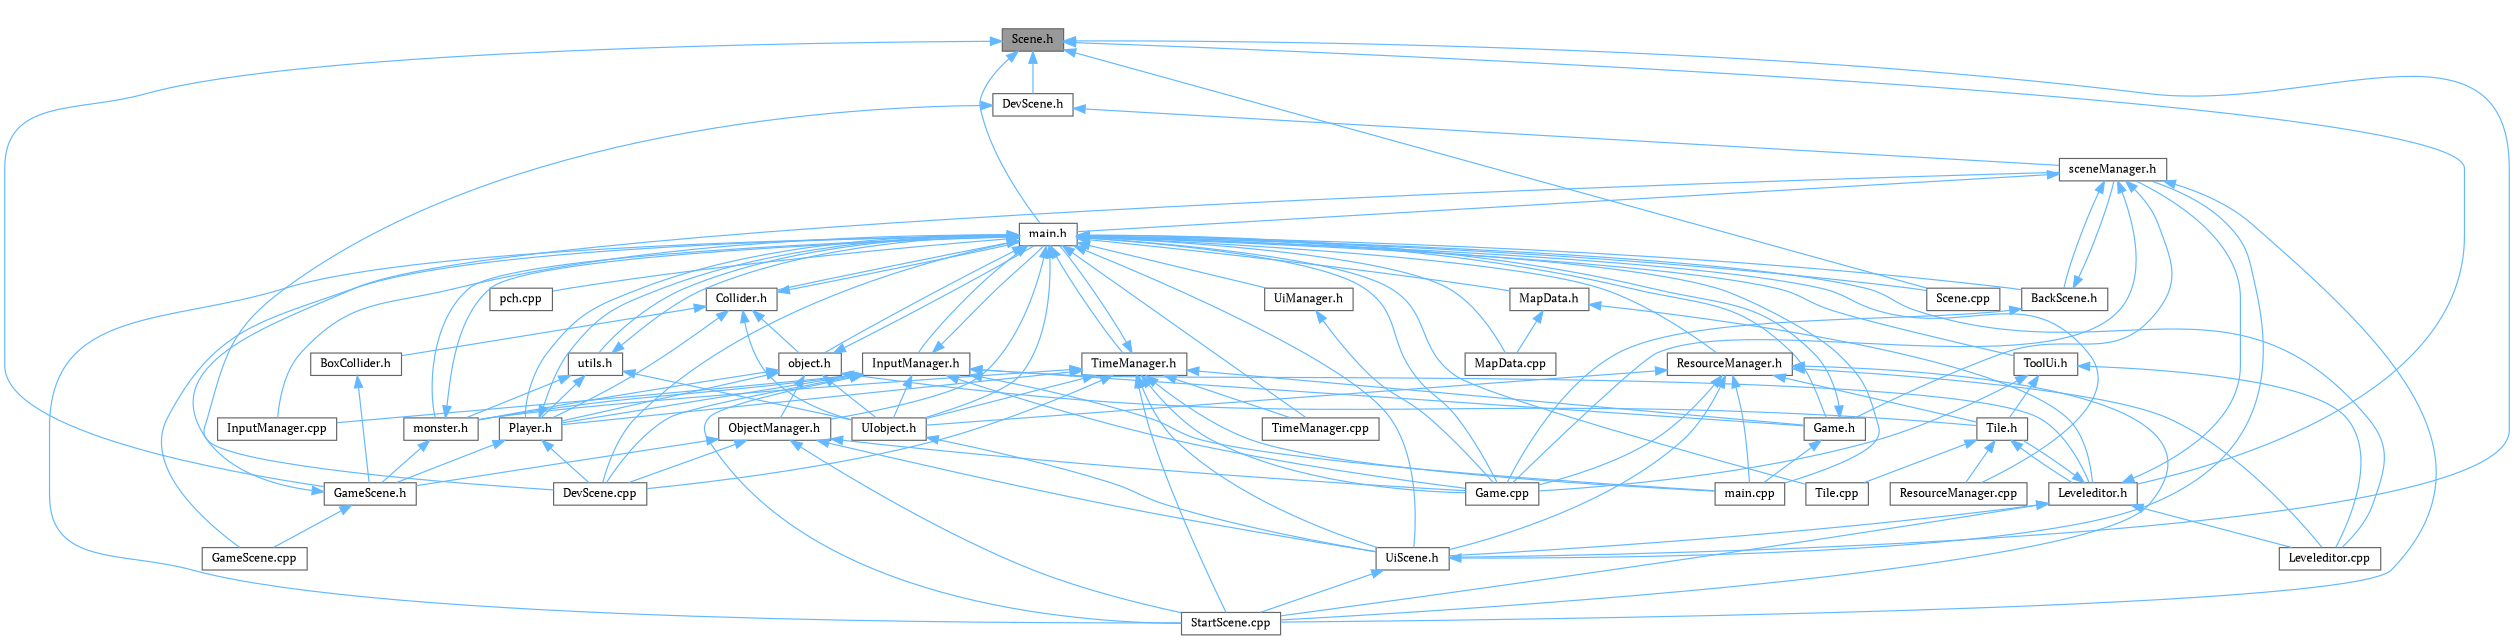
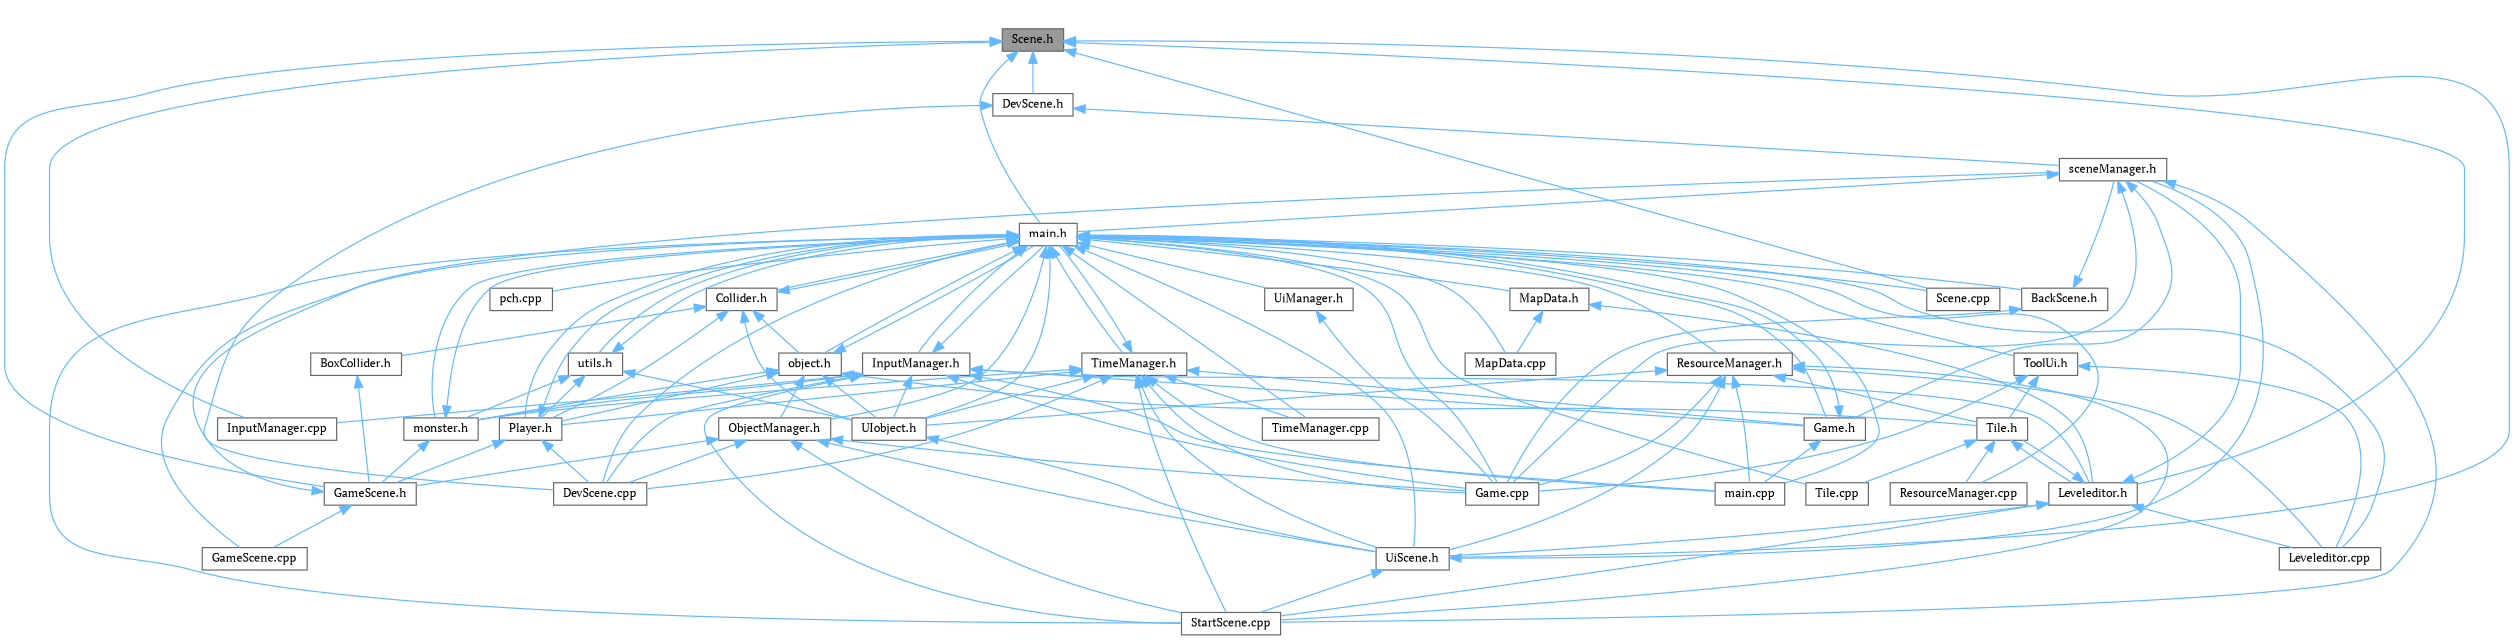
  digraph {
    fontname="PT Serif"
    node [color=grey40 fillcolor=white fontname="PT Serif" fontsize=10 shape=box style=filled]
    edge [color=steelblue1 dir=back fontname="PT Serif" fontsize=10 labelfontname=Helvetica labelfontsize=10 style=solid]
    n1 [color=gray40 fillcolor=grey60 fontcolor=black height=0.2 label="Scene.h" width=0.4]
    n2 [height=0.2 label="DevScene.h" width=0.4]
    n3 [height=0.2 label="main.h" width=0.4]
    n4 [height=0.2 label="GameScene.h" width=0.4]
    n5 [height=0.2 label="UiScene.h" width=0.4]
    n6 [height=0.2 label="Leveleditor.h" width=0.4]
    n7 [height=0.2 label="Scene.cpp" width=0.4]
    n8 [height=0.2 label="DevScene.cpp" width=0.4]
    n9 [height=0.2 label="sceneManager.h" width=0.4]
    n10 [height=0.2 label="BackScene.h" width=0.4]
    n11 [height=0.2 label="Game.cpp" width=0.4]
    n12 [height=0.2 label="Game.h" width=0.4]
    n13 [height=0.2 label="StartScene.cpp" width=0.4]
    n14 [height=0.2 label="main.cpp" width=0.4]
    n15 [height=0.2 label="Collider.h" width=0.4]
    n16 [height=0.2 label="GameScene.cpp" width=0.4]
    n17 [height=0.2 label="Player.h" width=0.4]
    n18 [height=0.2 label="UIobject.h" width=0.4]
    n19 [height=0.2 label="object.h" width=0.4]
    n20 [height=0.2 label="ObjectManager.h" width=0.4]
    n21 [height=0.2 label="Leveleditor.cpp" width=0.4]
    n22 [height=0.2 label="Tile.cpp" width=0.4]
    n23 [height=0.2 label="monster.h" width=0.4]
    n24 [height=0.2 label="InputManager.cpp" width=0.4]
    n25 [height=0.2 label="InputManager.h" width=0.4]
    n26 [height=0.2 label="MapData.cpp" width=0.4]
    n27 [height=0.2 label="MapData.h" width=0.4]
    n28 [height=0.2 label="ResourceManager.cpp" width=0.4]
    n29 [height=0.2 label="ResourceManager.h" width=0.4]
    n30 [height=0.2 label="TimeManager.cpp" width=0.4]
    n31 [height=0.2 label="TimeManager.h" width=0.4]
    n32 [height=0.2 label="ToolUi.h" width=0.4]
    n33 [height=0.2 label="UiManager.h" width=0.4]
    n34 [height=0.2 label="pch.cpp" width=0.4]
    n35 [height=0.2 label="utils.h" width=0.4]
    n36 [height=0.2 label="Tile.h" width=0.4]
    n37 [height=0.2 label="BoxCollider.h" width=0.4]
    n1 -> n2
    n1 -> n3
    n1 -> n4
    n1 -> n5
    n1 -> n6
    n1 -> n7
    n2 -> n8
    n2 -> n9
    n3 -> n5
    n3 -> n7
    n3 -> n8
    n3 -> n10
    n3 -> n11
    n3 -> n12
    n3 -> n13
    n3 -> n14
    n3 -> n15
    n3 -> n16
    n3 -> n17
    n3 -> n18
    n3 -> n19
    n3 -> n20
    n3 -> n21
    n3 -> n22
    n3 -> n23
-   n3 -> n24
+   n1 -> n24
    n3 -> n25
    n3 -> n26
    n3 -> n27
    n3 -> n28
    n3 -> n29
    n3 -> n30
    n3 -> n31
    n3 -> n32
    n3 -> n33
    n3 -> n34
    n3 -> n35
    n4 -> n9
    n4 -> n16
    n5 -> n9
    n5 -> n13
    n6 -> n5
    n6 -> n9
    n6 -> n13
    n6 -> n21
    n6 -> n36
    n9 -> n3
-   n9 -> n10
    n9 -> n11
    n9 -> n12
    n9 -> n13
    n10 -> n9
    n10 -> n11
    n12 -> n3
    n12 -> n14
    n15 -> n3
    n15 -> n17
    n15 -> n18
    n15 -> n19
    n15 -> n37
    n17 -> n3
    n17 -> n4
    n17 -> n8
    n18 -> n5
    n19 -> n3
    n19 -> n17
    n19 -> n18
    n19 -> n20
    n19 -> n23
    n19 -> n36
    n20 -> n4
    n20 -> n5
    n20 -> n8
    n20 -> n11
    n20 -> n13
    n23 -> n3
    n23 -> n4
    n25 -> n3
    n25 -> n6
    n25 -> n8
    n25 -> n11
    n25 -> n12
    n25 -> n13
    n25 -> n14
-   n25 -> n17
    n25 -> n18
    n25 -> n23
    n25 -> n24
    n27 -> n6
    n27 -> n26
    n29 -> n5
    n29 -> n11
    n29 -> n13
    n29 -> n14
    n29 -> n18
    n29 -> n21
    n29 -> n36
    n31 -> n3
    n31 -> n5
    n31 -> n8
    n31 -> n11
    n31 -> n12
    n31 -> n13
    n31 -> n14
    n31 -> n17
    n31 -> n18
    n31 -> n23
    n31 -> n30
    n32 -> n11
    n32 -> n21
    n32 -> n36
    n33 -> n11
    n35 -> n3
    n35 -> n17
    n35 -> n18
    n35 -> n23
    n36 -> n6
    n36 -> n22
    n36 -> n28
    n37 -> n4
  }
